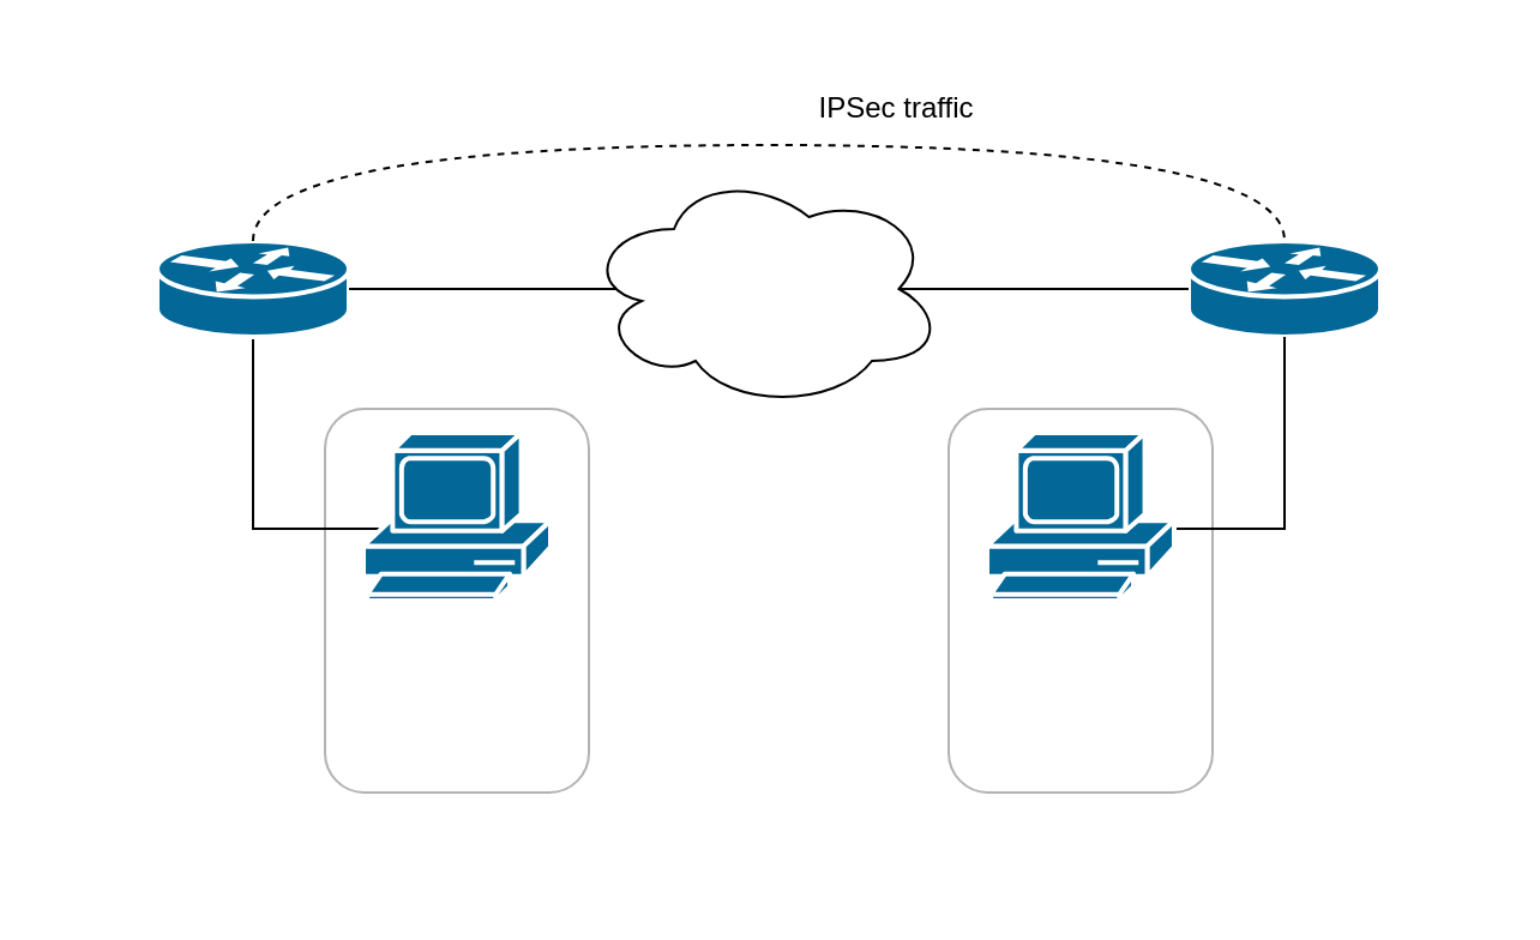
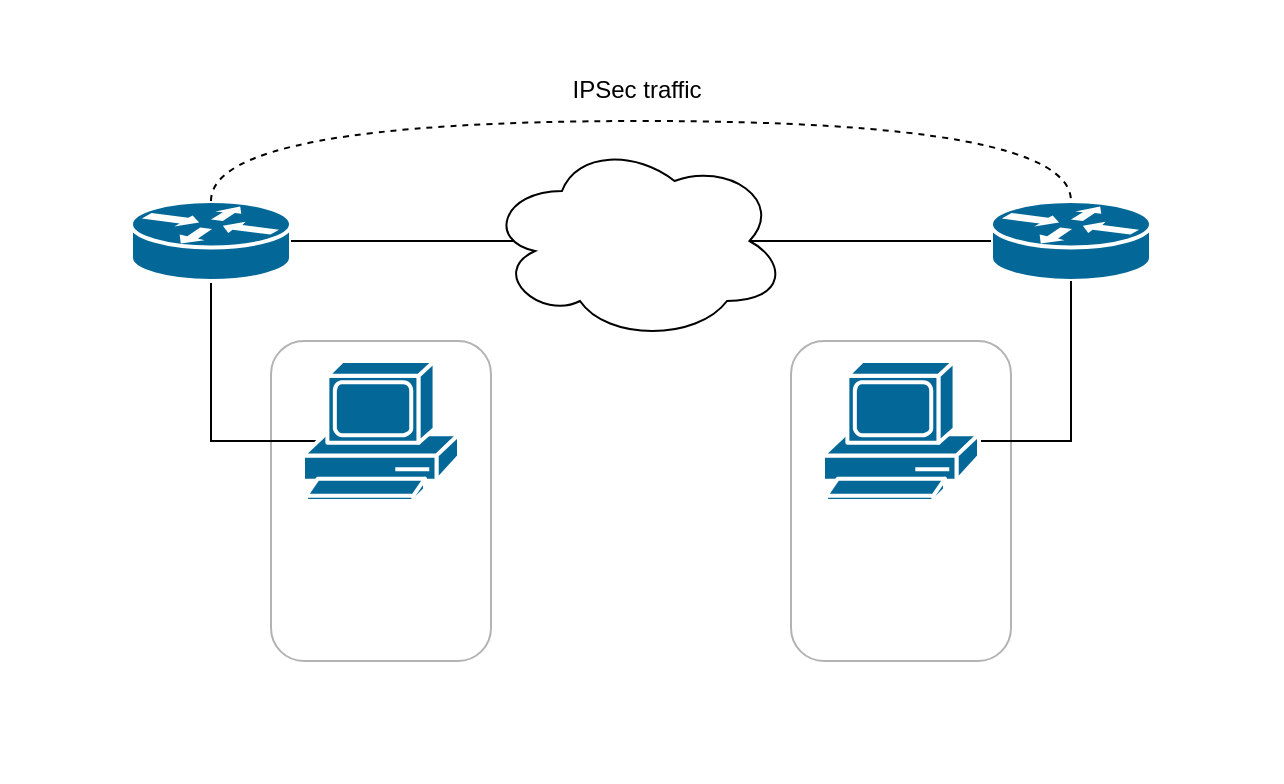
  <mxCell id="0" />
  <mxCell id="1" parent="0" />
  <mxCell id="2" value="" style="rounded=0;whiteSpace=wrap;html=1;strokeColor=none;" vertex="1" parent="1"><mxGeometry width="600" height="350" as="geometry" x="20" y="20" /></mxCell>
  <mxCell id="3" value="" style="rounded=1;whiteSpace=wrap;html=1;strokeColor=#B3B3B3;" vertex="1" parent="1"><mxGeometry x="135" y="170" width="110" height="160" as="geometry" /></mxCell>
  <mxCell id="4" style="edgeStyle=orthogonalEdgeStyle;rounded=0;orthogonalLoop=1;jettySize=auto;html=1;exitX=0.5;exitY=1;exitDx=0;exitDy=0;exitPerimeter=0;endArrow=none;endFill=0;entryX=0.5;entryY=0.286;entryDx=0;entryDy=0;entryPerimeter=0;" edge="1" parent="1" source="5" target="6"><mxGeometry relative="1" as="geometry"><Array as="points"><mxPoint x="105" y="220" /></Array></mxGeometry></mxCell>
  <mxCell id="5" value="" style="shape=mxgraph.cisco.routers.router;sketch=0;html=1;pointerEvents=1;dashed=0;fillColor=#036897;strokeColor=#ffffff;strokeWidth=2;verticalLabelPosition=bottom;verticalAlign=top;align=center;outlineConnect=0;" vertex="1" parent="1"><mxGeometry x="65" y="100" width="80" height="40" as="geometry" /></mxCell>
  <mxCell id="6" value="" style="shape=mxgraph.cisco.computers_and_peripherals.pc;html=1;pointerEvents=1;dashed=0;fillColor=#036897;strokeColor=#ffffff;strokeWidth=2;verticalLabelPosition=bottom;verticalAlign=top;align=center;outlineConnect=0;" vertex="1" parent="1"><mxGeometry x="151" y="180" width="78" height="70" as="geometry" /></mxCell>
  <mxCell id="7" value="" style="rounded=1;whiteSpace=wrap;html=1;strokeColor=#B3B3B3;" vertex="1" parent="1"><mxGeometry x="395" y="170" width="110" height="160" as="geometry" /></mxCell>
  <mxCell id="8" value="" style="shape=mxgraph.cisco.routers.router;sketch=0;html=1;pointerEvents=1;dashed=0;fillColor=#036897;strokeColor=#ffffff;strokeWidth=2;verticalLabelPosition=bottom;verticalAlign=top;align=center;outlineConnect=0;" vertex="1" parent="1"><mxGeometry x="495" y="100" width="80" height="40" as="geometry" /></mxCell>
  <mxCell id="9" style="edgeStyle=orthogonalEdgeStyle;rounded=0;orthogonalLoop=1;jettySize=auto;html=1;exitX=1;exitY=0.5;exitDx=0;exitDy=0;exitPerimeter=0;entryX=0;entryY=0.5;entryDx=0;entryDy=0;entryPerimeter=0;endArrow=none;endFill=0;" edge="1" parent="1" source="5" target="8"><mxGeometry relative="1" as="geometry" /></mxCell>
  <mxCell id="10" value="" style="ellipse;shape=cloud;whiteSpace=wrap;html=1;" vertex="1" parent="1"><mxGeometry x="243" y="70" width="150" height="100" as="geometry" /></mxCell>
  <mxCell id="11" value="" style="endArrow=none;dashed=1;html=1;strokeWidth=1;rounded=0;edgeStyle=orthogonalEdgeStyle;curved=1;entryX=0.5;entryY=0;entryDx=0;entryDy=0;entryPerimeter=0;" edge="1" parent="1" source="5" target="8"><mxGeometry width="50" height="50" relative="1" as="geometry"><mxPoint x="125" y="90" as="sourcePoint" /><mxPoint x="175" y="30" as="targetPoint" /><Array as="points"><mxPoint x="105" y="60" /><mxPoint x="535" y="90" /></Array></mxGeometry></mxCell>
- <mxCell id="12" value="IPSec traffic" style="text;html=1;align=center;verticalAlign=middle;resizable=0;points=[];autosize=1;strokeColor=none;fillColor=none;" vertex="1" parent="1"><mxGeometry x="328" y="30" width="90" height="30" as="geometry" /></mxCell>
+ <mxCell id="12" value="IPSec traffic" style="text;html=1;align=center;verticalAlign=middle;resizable=0;points=[];autosize=1;strokeColor=none;fillColor=none;" vertex="1" parent="1"><mxGeometry x="273" y="30" width="90" height="30" as="geometry" /></mxCell>
  <mxCell id="13" value="" style="edgeStyle=orthogonalEdgeStyle;rounded=0;orthogonalLoop=1;jettySize=auto;html=1;exitX=0.5;exitY=1;exitDx=0;exitDy=0;exitPerimeter=0;endArrow=none;endFill=0;entryX=0.5;entryY=0.286;entryDx=0;entryDy=0;entryPerimeter=0;" edge="1" parent="1" target="14"><mxGeometry relative="1" as="geometry"><mxPoint x="535" y="140" as="sourcePoint" /><mxPoint x="446" y="200" as="targetPoint" /><Array as="points"><mxPoint x="535" y="220" /></Array></mxGeometry></mxCell>
  <mxCell id="14" value="" style="shape=mxgraph.cisco.computers_and_peripherals.pc;html=1;pointerEvents=1;dashed=0;fillColor=#036897;strokeColor=#ffffff;strokeWidth=2;verticalLabelPosition=bottom;verticalAlign=top;align=center;outlineConnect=0;" vertex="1" parent="1"><mxGeometry x="411" y="180" width="78" height="70" as="geometry" /></mxCell>
